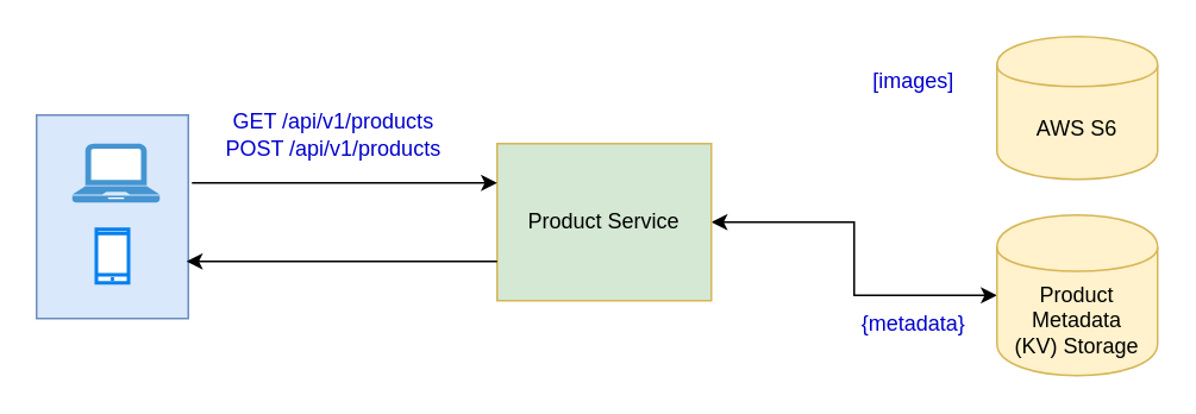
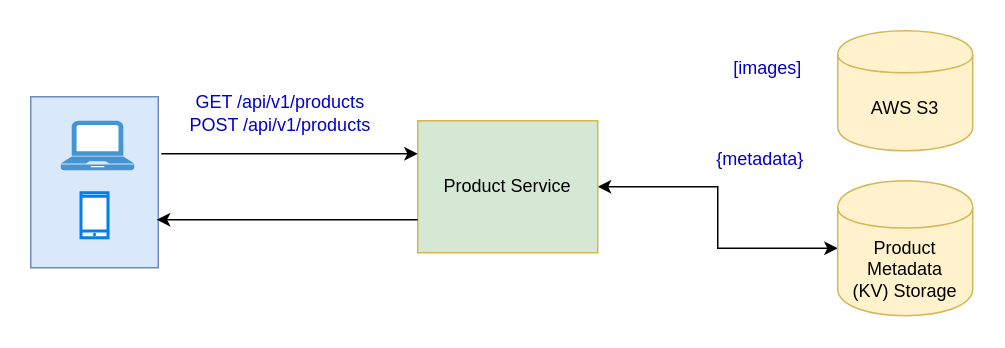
  <mxCell id="0" />
  <mxCell id="1" parent="0" />
  <mxCell id="2" value="" style="rounded=0;whiteSpace=wrap;html=1;fillColor=#dae8fc;strokeColor=#6c8ebf;" vertex="1" parent="1"><mxGeometry x="20" y="64" width="85" height="114" as="geometry" /></mxCell>
  <mxCell id="3" value="" style="edgeStyle=orthogonalEdgeStyle;rounded=0;orthogonalLoop=1;jettySize=auto;html=1;fontColor=#0000CC;startArrow=classic;startFill=1;" edge="1" parent="1" source="4" target="11"><mxGeometry relative="1" as="geometry" /></mxCell>
  <mxCell id="4" value="Product Service" style="rounded=0;whiteSpace=wrap;html=1;fillColor=#d5e8d4;strokeColor=#d6b656;" vertex="1" parent="1"><mxGeometry x="278" y="80" width="120" height="88" as="geometry" /></mxCell>
  <mxCell id="5" value="" style="html=1;verticalLabelPosition=bottom;align=center;labelBackgroundColor=#ffffff;verticalAlign=top;strokeWidth=2;strokeColor=#0080F0;shadow=0;dashed=0;shape=mxgraph.ios7.icons.smartphone;" vertex="1" parent="1"><mxGeometry x="53.5" y="128" width="18" height="30" as="geometry" /></mxCell>
  <mxCell id="6" value="" style="pointerEvents=1;shadow=0;dashed=0;html=1;strokeColor=none;fillColor=#4495D1;labelPosition=center;verticalLabelPosition=bottom;verticalAlign=top;align=center;outlineConnect=0;shape=mxgraph.veeam.laptop;" vertex="1" parent="1"><mxGeometry x="40" y="80" width="49" height="33" as="geometry" /></mxCell>
  <mxCell id="7" value="" style="endArrow=none;html=1;entryX=0;entryY=0.75;entryDx=0;entryDy=0;startArrow=classic;startFill=1;endFill=0;" edge="1" parent="1" target="4"><mxGeometry width="50" height="50" relative="1" as="geometry"><mxPoint x="104" y="146" as="sourcePoint" /><mxPoint x="248" y="110" as="targetPoint" /></mxGeometry></mxCell>
  <mxCell id="8" value="" style="endArrow=classic;html=1;entryX=0;entryY=0.25;entryDx=0;entryDy=0;startArrow=none;startFill=0;" edge="1" parent="1" target="4"><mxGeometry width="50" height="50" relative="1" as="geometry"><mxPoint x="107" y="102" as="sourcePoint" /><mxPoint x="273.85" y="40" as="targetPoint" /></mxGeometry></mxCell>
  <mxCell id="9" value="GET /api/v1/products&lt;br&gt;POST /api/v1/products" style="text;html=1;align=center;verticalAlign=middle;resizable=0;points=[];autosize=1;fontColor=#0000CC;" vertex="1" parent="1"><mxGeometry x="116.4" y="60" width="140" height="30" as="geometry" /></mxCell>
- <mxCell id="10" value="AWS S6" style="shape=cylinder;whiteSpace=wrap;html=1;boundedLbl=1;backgroundOutline=1;rounded=0;strokeColor=#d6b656;fillColor=#fff2cc;" vertex="1" parent="1"><mxGeometry x="558" y="20" width="90" height="80" as="geometry" /></mxCell>
+ <mxCell id="10" value="AWS S3" style="shape=cylinder;whiteSpace=wrap;html=1;boundedLbl=1;backgroundOutline=1;rounded=0;strokeColor=#d6b656;fillColor=#fff2cc;" vertex="1" parent="1"><mxGeometry x="558" y="20" width="90" height="80" as="geometry" /></mxCell>
  <mxCell id="11" value="Product Metadata&lt;br&gt;(KV) Storage&lt;br&gt;" style="shape=cylinder;whiteSpace=wrap;html=1;boundedLbl=1;backgroundOutline=1;rounded=0;strokeColor=#d6b656;fillColor=#fff2cc;" vertex="1" parent="1"><mxGeometry x="558" y="120" width="90" height="90" as="geometry" /></mxCell>
  <mxCell id="12" value="[images]" style="text;html=1;align=center;verticalAlign=middle;resizable=0;points=[];autosize=1;strokeColor=none;fontColor=#0000CC;" vertex="1" parent="1"><mxGeometry x="483" y="36" width="55" height="18" as="geometry" /></mxCell>
- <mxCell id="13" value="{metadata}" style="text;html=1;align=center;verticalAlign=middle;resizable=0;points=[];autosize=1;strokeColor=none;fontColor=#0000CC;" vertex="1" parent="1"><mxGeometry x="476.5" y="172" width="68" height="18" as="geometry" /></mxCell>
+ <mxCell id="13" value="{metadata}" style="text;html=1;align=center;verticalAlign=middle;resizable=0;points=[];autosize=1;strokeColor=none;fontColor=#0000CC;" vertex="1" parent="1"><mxGeometry x="471.5" y="97" width="68" height="18" as="geometry" /></mxCell>
